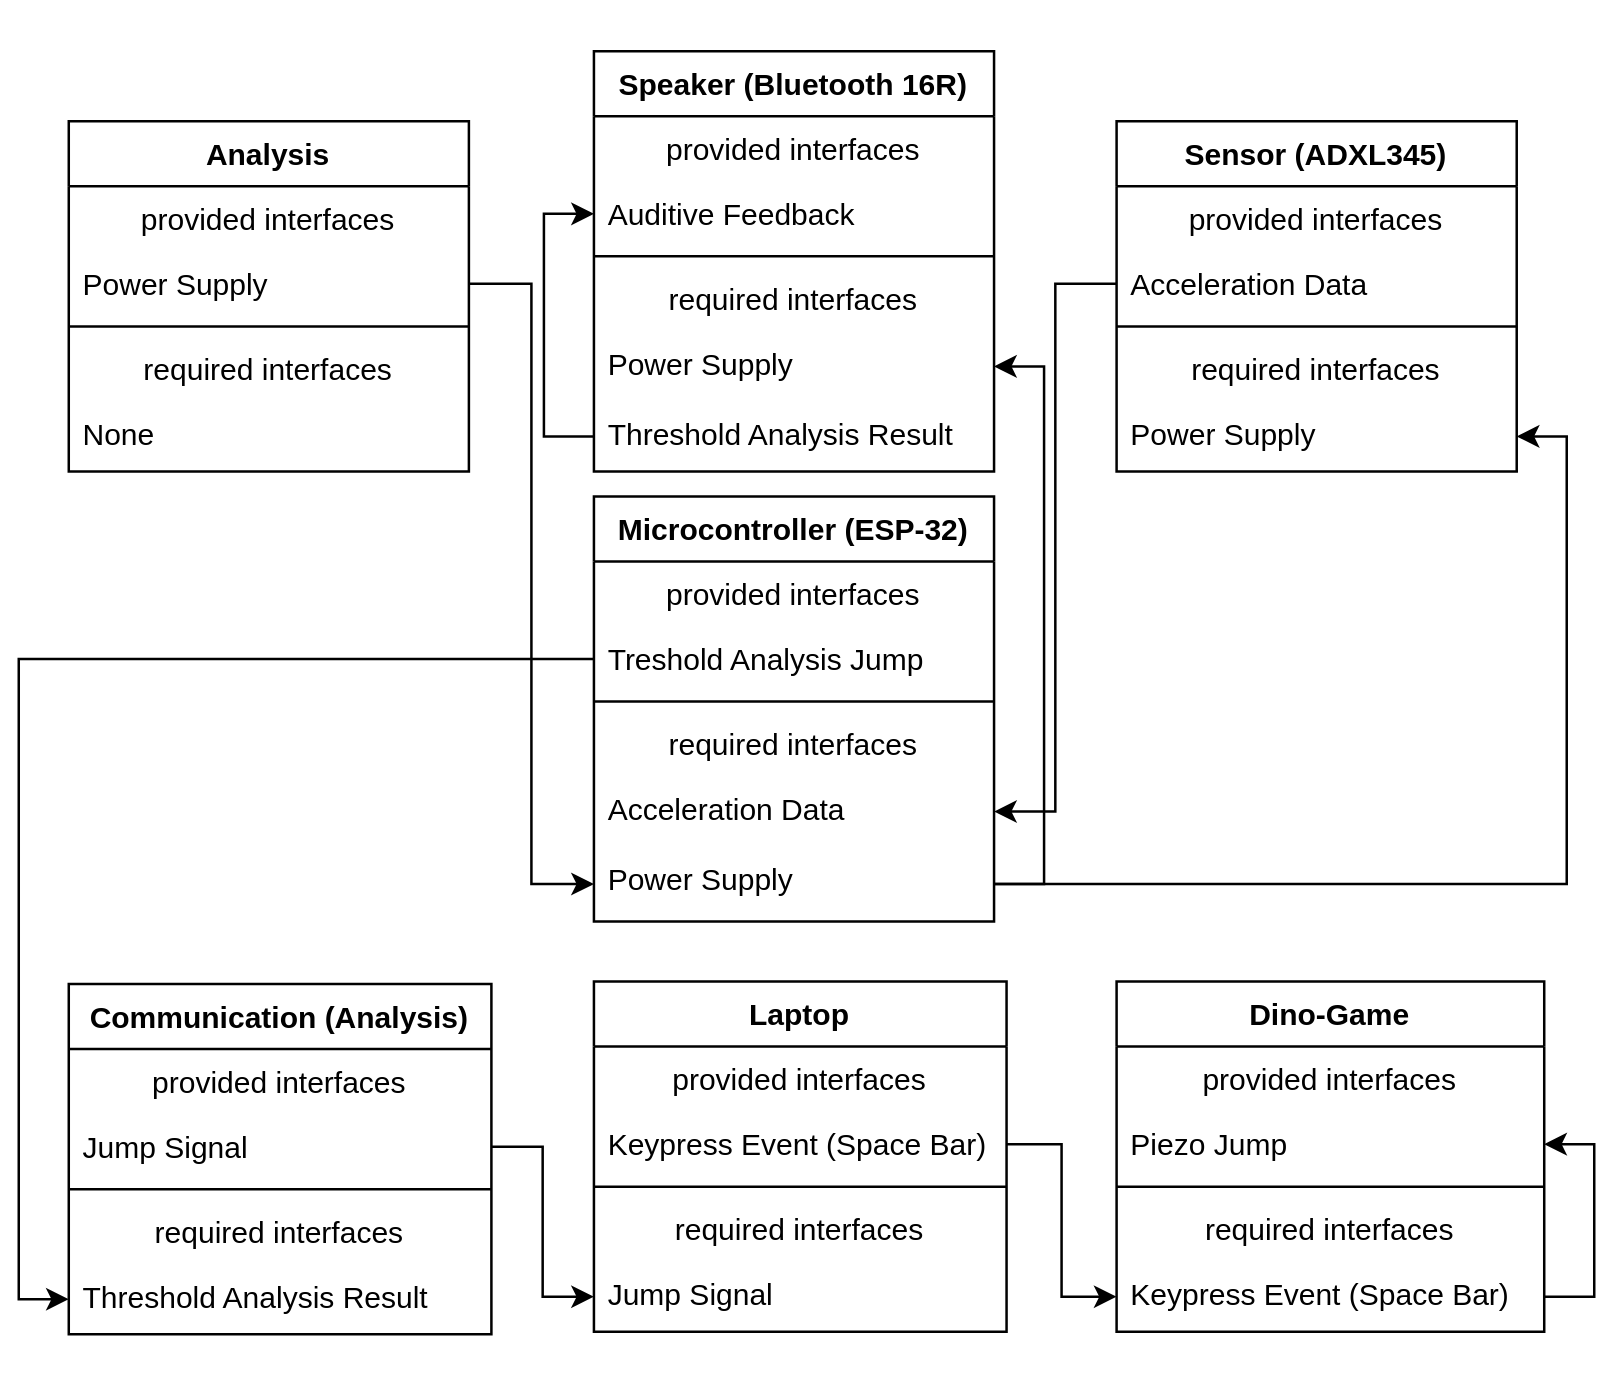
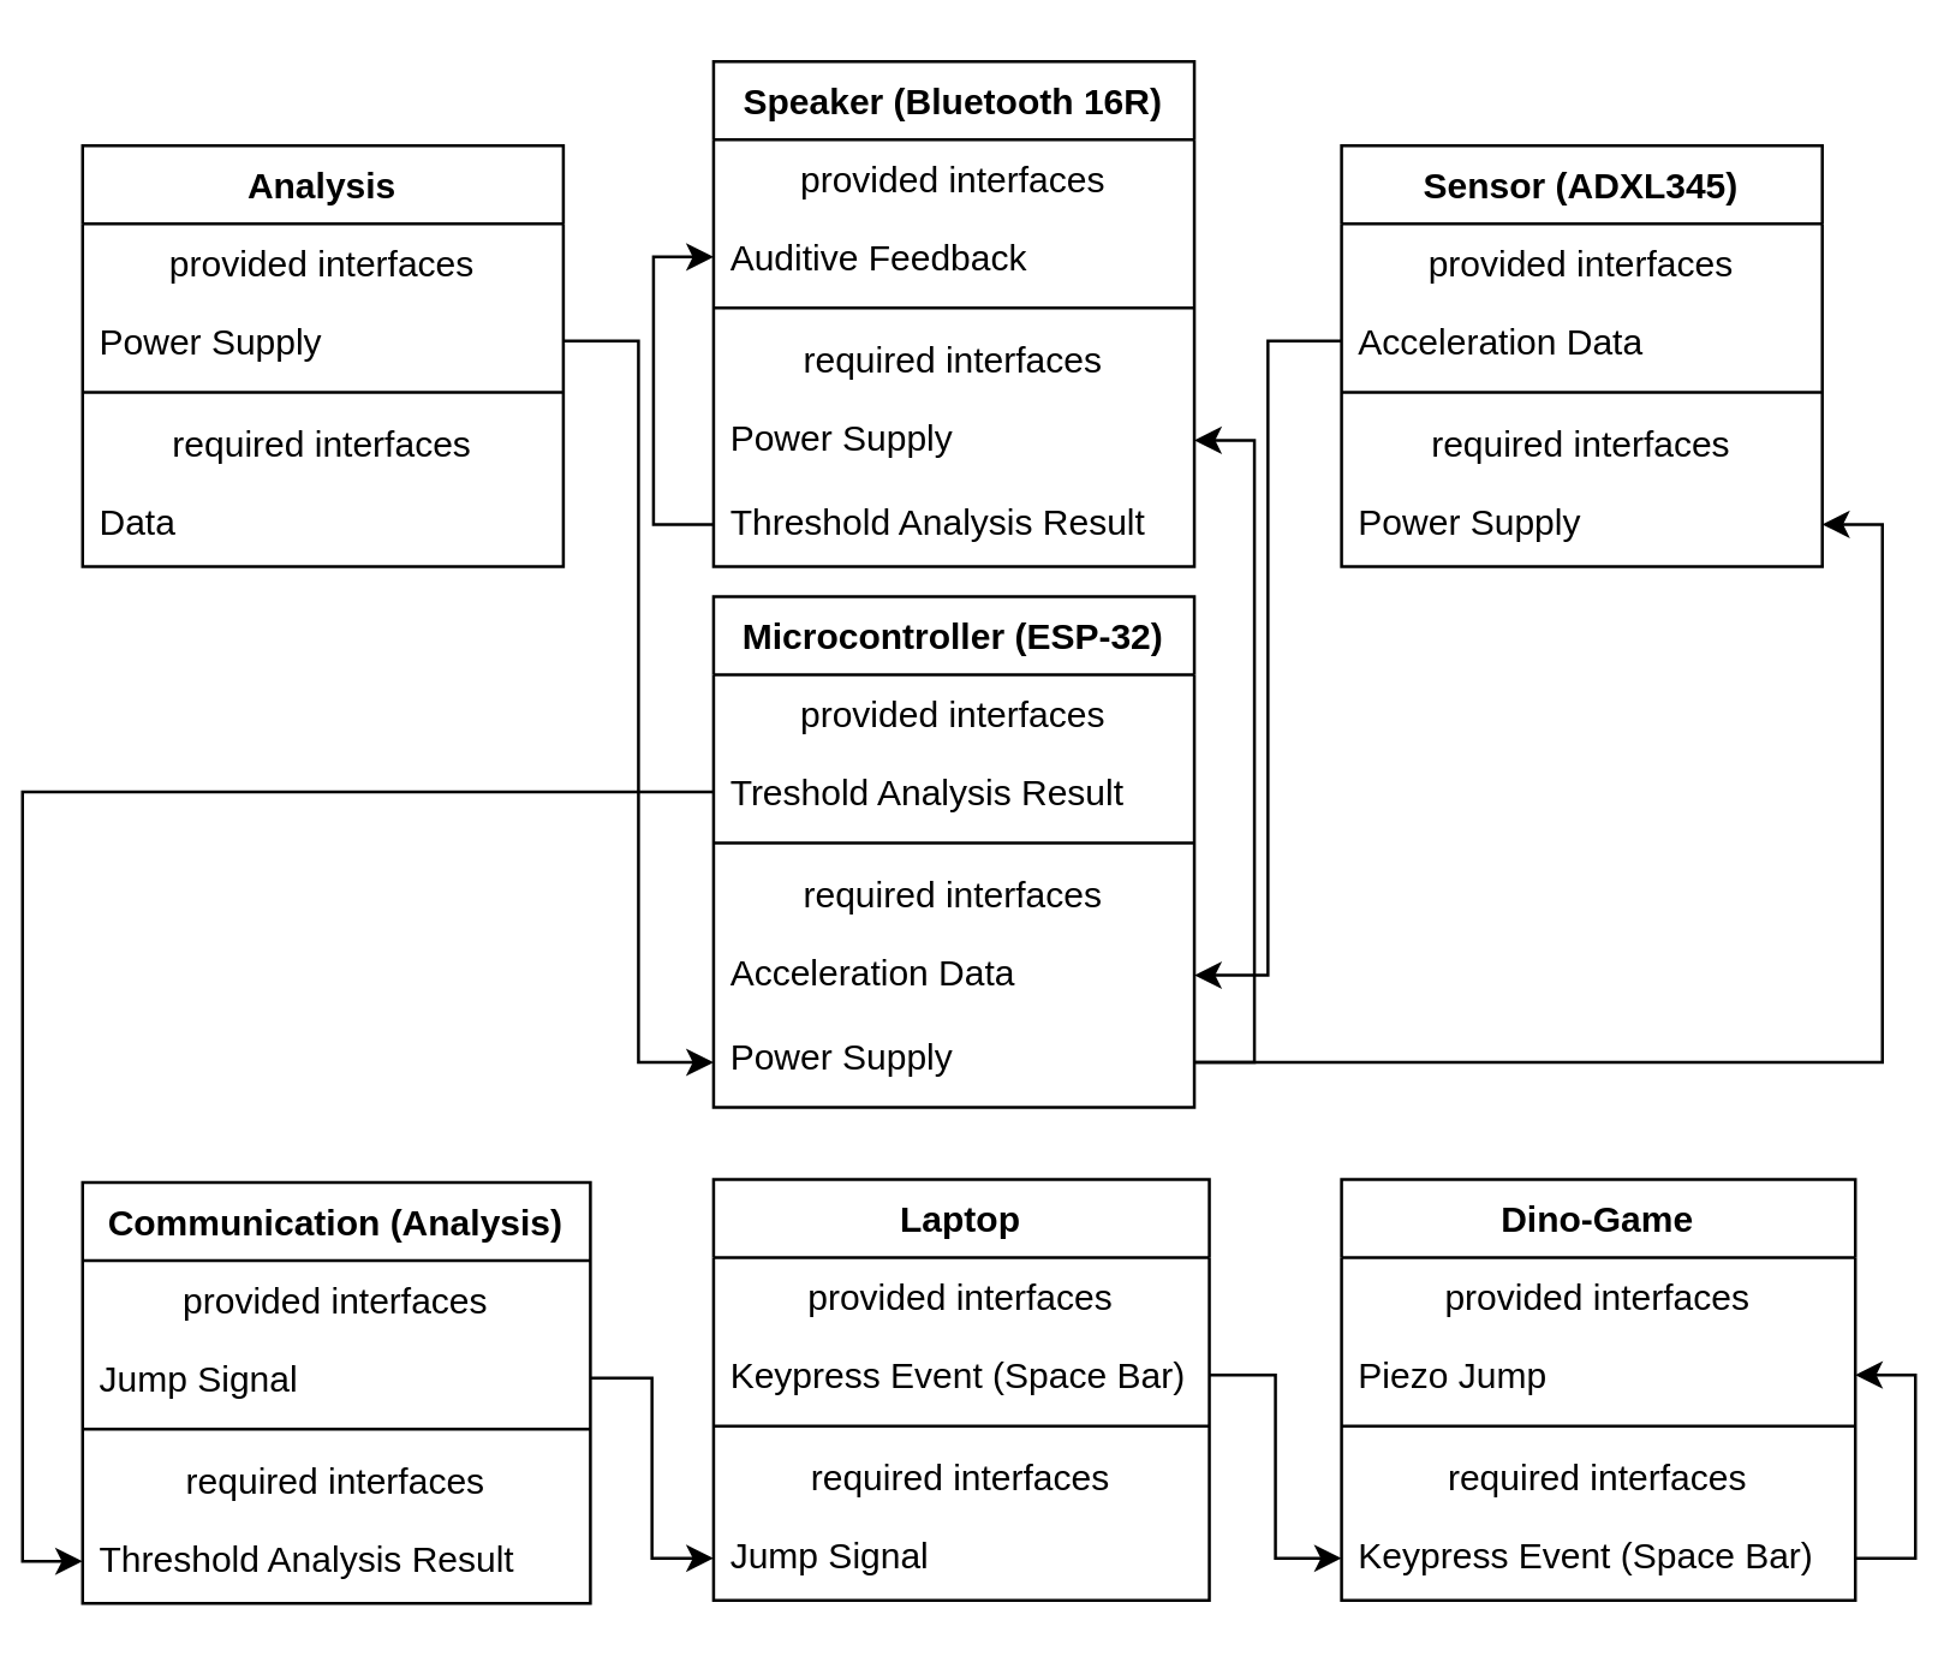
  <mxCell id="0" />
  <mxCell id="1" parent="0" />
  <mxCell id="2" value="Microcontroller (ESP-32)" style="swimlane;fontStyle=1;align=center;verticalAlign=top;childLayout=stackLayout;horizontal=1;startSize=26;horizontalStack=0;resizeParent=1;resizeLast=0;collapsible=1;marginBottom=0;rounded=0;shadow=0;strokeWidth=1;" parent="1" vertex="1"><mxGeometry x="230" y="198" width="160" height="170" as="geometry"><mxRectangle x="300" y="250" width="160" height="26" as="alternateBounds" /></mxGeometry></mxCell>
  <mxCell id="3" value="provided interfaces" style="text;align=center;verticalAlign=top;spacingLeft=4;spacingRight=4;overflow=hidden;rotatable=0;points=[[0,0.5],[1,0.5]];portConstraint=eastwest;" parent="2" vertex="1"><mxGeometry y="26" width="160" height="26" as="geometry" /></mxCell>
- <mxCell id="4" value="Treshold Analysis Jump" style="text;align=left;verticalAlign=top;spacingLeft=4;spacingRight=4;overflow=hidden;rotatable=0;points=[[0,0.5],[1,0.5]];portConstraint=eastwest;rounded=0;shadow=0;html=0;" parent="2" vertex="1"><mxGeometry y="52" width="160" height="26" as="geometry" /></mxCell>
+ <mxCell id="4" value="Treshold Analysis Result" style="text;align=left;verticalAlign=top;spacingLeft=4;spacingRight=4;overflow=hidden;rotatable=0;points=[[0,0.5],[1,0.5]];portConstraint=eastwest;rounded=0;shadow=0;html=0;" parent="2" vertex="1"><mxGeometry y="52" width="160" height="26" as="geometry" /></mxCell>
  <mxCell id="5" value="" style="line;html=1;strokeWidth=1;align=left;verticalAlign=middle;spacingTop=-1;spacingLeft=3;spacingRight=3;rotatable=0;labelPosition=right;points=[];portConstraint=eastwest;" parent="2" vertex="1"><mxGeometry y="78" width="160" height="8" as="geometry" /></mxCell>
  <mxCell id="6" value="required interfaces" style="text;align=center;verticalAlign=top;spacingLeft=4;spacingRight=4;overflow=hidden;rotatable=0;points=[[0,0.5],[1,0.5]];portConstraint=eastwest;" parent="2" vertex="1"><mxGeometry y="86" width="160" height="26" as="geometry" /></mxCell>
  <mxCell id="7" value="Acceleration Data&#10;" style="text;align=left;verticalAlign=top;spacingLeft=4;spacingRight=4;overflow=hidden;rotatable=0;points=[[0,0.5],[1,0.5]];portConstraint=eastwest;" parent="2" vertex="1"><mxGeometry y="112" width="160" height="28" as="geometry" /></mxCell>
  <mxCell id="8" value="Power Supply&#10;" style="text;align=left;verticalAlign=top;spacingLeft=4;spacingRight=4;overflow=hidden;rotatable=0;points=[[0,0.5],[1,0.5]];portConstraint=eastwest;" parent="2" vertex="1"><mxGeometry y="140" width="160" height="30" as="geometry" /></mxCell>
  <mxCell id="9" value="Sensor (ADXL345)" style="swimlane;fontStyle=1;align=center;verticalAlign=top;childLayout=stackLayout;horizontal=1;startSize=26;horizontalStack=0;resizeParent=1;resizeLast=0;collapsible=1;marginBottom=0;rounded=0;shadow=0;strokeWidth=1;" parent="1" vertex="1"><mxGeometry x="439" y="48" width="160" height="140" as="geometry"><mxRectangle x="550" y="140" width="160" height="26" as="alternateBounds" /></mxGeometry></mxCell>
  <mxCell id="10" value="provided interfaces" style="text;align=center;verticalAlign=top;spacingLeft=4;spacingRight=4;overflow=hidden;rotatable=0;points=[[0,0.5],[1,0.5]];portConstraint=eastwest;" parent="9" vertex="1"><mxGeometry y="26" width="160" height="26" as="geometry" /></mxCell>
  <mxCell id="11" value="Acceleration Data" style="text;align=left;verticalAlign=top;spacingLeft=4;spacingRight=4;overflow=hidden;rotatable=0;points=[[0,0.5],[1,0.5]];portConstraint=eastwest;rounded=0;shadow=0;html=0;" parent="9" vertex="1"><mxGeometry y="52" width="160" height="26" as="geometry" /></mxCell>
  <mxCell id="12" value="" style="line;html=1;strokeWidth=1;align=left;verticalAlign=middle;spacingTop=-1;spacingLeft=3;spacingRight=3;rotatable=0;labelPosition=right;points=[];portConstraint=eastwest;" parent="9" vertex="1"><mxGeometry y="78" width="160" height="8" as="geometry" /></mxCell>
  <mxCell id="13" value="required interfaces" style="text;align=center;verticalAlign=top;spacingLeft=4;spacingRight=4;overflow=hidden;rotatable=0;points=[[0,0.5],[1,0.5]];portConstraint=eastwest;" parent="9" vertex="1"><mxGeometry y="86" width="160" height="26" as="geometry" /></mxCell>
  <mxCell id="14" value="Power Supply" style="text;align=left;verticalAlign=top;spacingLeft=4;spacingRight=4;overflow=hidden;rotatable=0;points=[[0,0.5],[1,0.5]];portConstraint=eastwest;" parent="9" vertex="1"><mxGeometry y="112" width="160" height="28" as="geometry" /></mxCell>
  <mxCell id="15" value="Communication (Analysis)" style="swimlane;fontStyle=1;align=center;verticalAlign=top;childLayout=stackLayout;horizontal=1;startSize=26;horizontalStack=0;resizeParent=1;resizeLast=0;collapsible=1;marginBottom=0;rounded=0;shadow=0;strokeWidth=1;" parent="1" vertex="1"><mxGeometry x="20" y="393" width="169" height="140" as="geometry"><mxRectangle x="550" y="140" width="160" height="26" as="alternateBounds" /></mxGeometry></mxCell>
  <mxCell id="16" value="provided interfaces" style="text;align=center;verticalAlign=top;spacingLeft=4;spacingRight=4;overflow=hidden;rotatable=0;points=[[0,0.5],[1,0.5]];portConstraint=eastwest;" parent="15" vertex="1"><mxGeometry y="26" width="169" height="26" as="geometry" /></mxCell>
  <mxCell id="17" value="Jump Signal" style="text;align=left;verticalAlign=top;spacingLeft=4;spacingRight=4;overflow=hidden;rotatable=0;points=[[0,0.5],[1,0.5]];portConstraint=eastwest;rounded=0;shadow=0;html=0;" parent="15" vertex="1"><mxGeometry y="52" width="169" height="26" as="geometry" /></mxCell>
  <mxCell id="18" value="" style="line;html=1;strokeWidth=1;align=left;verticalAlign=middle;spacingTop=-1;spacingLeft=3;spacingRight=3;rotatable=0;labelPosition=right;points=[];portConstraint=eastwest;" parent="15" vertex="1"><mxGeometry y="78" width="169" height="8" as="geometry" /></mxCell>
  <mxCell id="19" value="required interfaces" style="text;align=center;verticalAlign=top;spacingLeft=4;spacingRight=4;overflow=hidden;rotatable=0;points=[[0,0.5],[1,0.5]];portConstraint=eastwest;" parent="15" vertex="1"><mxGeometry y="86" width="169" height="26" as="geometry" /></mxCell>
  <mxCell id="20" value="Threshold Analysis Result" style="text;align=left;verticalAlign=top;spacingLeft=4;spacingRight=4;overflow=hidden;rotatable=0;points=[[0,0.5],[1,0.5]];portConstraint=eastwest;" parent="15" vertex="1"><mxGeometry y="112" width="169" height="28" as="geometry" /></mxCell>
  <mxCell id="21" value="Laptop" style="swimlane;fontStyle=1;align=center;verticalAlign=top;childLayout=stackLayout;horizontal=1;startSize=26;horizontalStack=0;resizeParent=1;resizeLast=0;collapsible=1;marginBottom=0;rounded=0;shadow=0;strokeWidth=1;" parent="1" vertex="1"><mxGeometry x="230" y="392" width="165" height="140" as="geometry"><mxRectangle x="550" y="140" width="160" height="26" as="alternateBounds" /></mxGeometry></mxCell>
  <mxCell id="22" value="provided interfaces" style="text;align=center;verticalAlign=top;spacingLeft=4;spacingRight=4;overflow=hidden;rotatable=0;points=[[0,0.5],[1,0.5]];portConstraint=eastwest;" parent="21" vertex="1"><mxGeometry y="26" width="165" height="26" as="geometry" /></mxCell>
  <mxCell id="23" value="Keypress Event (Space Bar)" style="text;align=left;verticalAlign=top;spacingLeft=4;spacingRight=4;overflow=hidden;rotatable=0;points=[[0,0.5],[1,0.5]];portConstraint=eastwest;rounded=0;shadow=0;html=0;" parent="21" vertex="1"><mxGeometry y="52" width="165" height="26" as="geometry" /></mxCell>
  <mxCell id="24" value="" style="line;html=1;strokeWidth=1;align=left;verticalAlign=middle;spacingTop=-1;spacingLeft=3;spacingRight=3;rotatable=0;labelPosition=right;points=[];portConstraint=eastwest;" parent="21" vertex="1"><mxGeometry y="78" width="165" height="8" as="geometry" /></mxCell>
  <mxCell id="25" value="required interfaces" style="text;align=center;verticalAlign=top;spacingLeft=4;spacingRight=4;overflow=hidden;rotatable=0;points=[[0,0.5],[1,0.5]];portConstraint=eastwest;" parent="21" vertex="1"><mxGeometry y="86" width="165" height="26" as="geometry" /></mxCell>
  <mxCell id="26" value="Jump Signal" style="text;align=left;verticalAlign=top;spacingLeft=4;spacingRight=4;overflow=hidden;rotatable=0;points=[[0,0.5],[1,0.5]];portConstraint=eastwest;" parent="21" vertex="1"><mxGeometry y="112" width="165" height="28" as="geometry" /></mxCell>
  <mxCell id="27" value="Analysis" style="swimlane;fontStyle=1;align=center;verticalAlign=top;childLayout=stackLayout;horizontal=1;startSize=26;horizontalStack=0;resizeParent=1;resizeLast=0;collapsible=1;marginBottom=0;rounded=0;shadow=0;strokeWidth=1;" parent="1" vertex="1"><mxGeometry x="20" y="48" width="160" height="140" as="geometry"><mxRectangle x="550" y="140" width="160" height="26" as="alternateBounds" /></mxGeometry></mxCell>
  <mxCell id="28" value="provided interfaces" style="text;align=center;verticalAlign=top;spacingLeft=4;spacingRight=4;overflow=hidden;rotatable=0;points=[[0,0.5],[1,0.5]];portConstraint=eastwest;" parent="27" vertex="1"><mxGeometry y="26" width="160" height="26" as="geometry" /></mxCell>
  <mxCell id="29" value="Power Supply" style="text;align=left;verticalAlign=top;spacingLeft=4;spacingRight=4;overflow=hidden;rotatable=0;points=[[0,0.5],[1,0.5]];portConstraint=eastwest;rounded=0;shadow=0;html=0;" parent="27" vertex="1"><mxGeometry y="52" width="160" height="26" as="geometry" /></mxCell>
  <mxCell id="30" value="" style="line;html=1;strokeWidth=1;align=left;verticalAlign=middle;spacingTop=-1;spacingLeft=3;spacingRight=3;rotatable=0;labelPosition=right;points=[];portConstraint=eastwest;" parent="27" vertex="1"><mxGeometry y="78" width="160" height="8" as="geometry" /></mxCell>
  <mxCell id="31" value="required interfaces" style="text;align=center;verticalAlign=top;spacingLeft=4;spacingRight=4;overflow=hidden;rotatable=0;points=[[0,0.5],[1,0.5]];portConstraint=eastwest;" parent="27" vertex="1"><mxGeometry y="86" width="160" height="26" as="geometry" /></mxCell>
- <mxCell id="32" value="None" style="text;align=left;verticalAlign=top;spacingLeft=4;spacingRight=4;overflow=hidden;rotatable=0;points=[[0,0.5],[1,0.5]];portConstraint=eastwest;" parent="27" vertex="1"><mxGeometry y="112" width="160" height="28" as="geometry" /></mxCell>
+ <mxCell id="32" value="Data" style="text;align=left;verticalAlign=top;spacingLeft=4;spacingRight=4;overflow=hidden;rotatable=0;points=[[0,0.5],[1,0.5]];portConstraint=eastwest;" parent="27" vertex="1"><mxGeometry y="112" width="160" height="28" as="geometry" /></mxCell>
  <mxCell id="33" style="edgeStyle=orthogonalEdgeStyle;rounded=0;orthogonalLoop=1;jettySize=auto;html=1;exitX=1;exitY=0.5;exitDx=0;exitDy=0;entryX=0;entryY=0.5;entryDx=0;entryDy=0;" parent="1" source="29" target="8" edge="1"><mxGeometry relative="1" as="geometry" /></mxCell>
  <mxCell id="34" style="edgeStyle=orthogonalEdgeStyle;rounded=0;orthogonalLoop=1;jettySize=auto;html=1;exitX=1;exitY=0.5;exitDx=0;exitDy=0;entryX=1;entryY=0.5;entryDx=0;entryDy=0;" parent="1" source="8" target="14" edge="1"><mxGeometry relative="1" as="geometry" /></mxCell>
  <mxCell id="35" style="edgeStyle=orthogonalEdgeStyle;rounded=0;orthogonalLoop=1;jettySize=auto;html=1;exitX=0;exitY=0.5;exitDx=0;exitDy=0;entryX=1;entryY=0.5;entryDx=0;entryDy=0;" parent="1" source="11" target="7" edge="1"><mxGeometry relative="1" as="geometry" /></mxCell>
  <mxCell id="36" style="edgeStyle=orthogonalEdgeStyle;rounded=0;orthogonalLoop=1;jettySize=auto;html=1;exitX=0;exitY=0.5;exitDx=0;exitDy=0;entryX=0;entryY=0.5;entryDx=0;entryDy=0;" parent="1" source="4" target="20" edge="1"><mxGeometry relative="1" as="geometry" /></mxCell>
  <mxCell id="37" value="Dino-Game" style="swimlane;fontStyle=1;align=center;verticalAlign=top;childLayout=stackLayout;horizontal=1;startSize=26;horizontalStack=0;resizeParent=1;resizeLast=0;collapsible=1;marginBottom=0;rounded=0;shadow=0;strokeWidth=1;" parent="1" vertex="1"><mxGeometry x="439" y="392" width="171" height="140" as="geometry"><mxRectangle x="550" y="140" width="160" height="26" as="alternateBounds" /></mxGeometry></mxCell>
  <mxCell id="38" value="provided interfaces" style="text;align=center;verticalAlign=top;spacingLeft=4;spacingRight=4;overflow=hidden;rotatable=0;points=[[0,0.5],[1,0.5]];portConstraint=eastwest;" parent="37" vertex="1"><mxGeometry y="26" width="171" height="26" as="geometry" /></mxCell>
  <mxCell id="39" value="Piezo Jump" style="text;align=left;verticalAlign=top;spacingLeft=4;spacingRight=4;overflow=hidden;rotatable=0;points=[[0,0.5],[1,0.5]];portConstraint=eastwest;rounded=0;shadow=0;html=0;" parent="37" vertex="1"><mxGeometry y="52" width="171" height="26" as="geometry" /></mxCell>
  <mxCell id="40" value="" style="line;html=1;strokeWidth=1;align=left;verticalAlign=middle;spacingTop=-1;spacingLeft=3;spacingRight=3;rotatable=0;labelPosition=right;points=[];portConstraint=eastwest;" parent="37" vertex="1"><mxGeometry y="78" width="171" height="8" as="geometry" /></mxCell>
  <mxCell id="41" value="required interfaces" style="text;align=center;verticalAlign=top;spacingLeft=4;spacingRight=4;overflow=hidden;rotatable=0;points=[[0,0.5],[1,0.5]];portConstraint=eastwest;" parent="37" vertex="1"><mxGeometry y="86" width="171" height="26" as="geometry" /></mxCell>
  <mxCell id="42" style="edgeStyle=orthogonalEdgeStyle;rounded=0;orthogonalLoop=1;jettySize=auto;html=1;exitX=1;exitY=0.5;exitDx=0;exitDy=0;entryX=1;entryY=0.5;entryDx=0;entryDy=0;" parent="37" source="43" target="39" edge="1"><mxGeometry relative="1" as="geometry" /></mxCell>
  <mxCell id="43" value="Keypress Event (Space Bar)" style="text;align=left;verticalAlign=top;spacingLeft=4;spacingRight=4;overflow=hidden;rotatable=0;points=[[0,0.5],[1,0.5]];portConstraint=eastwest;" parent="37" vertex="1"><mxGeometry y="112" width="171" height="28" as="geometry" /></mxCell>
  <mxCell id="44" style="edgeStyle=orthogonalEdgeStyle;rounded=0;orthogonalLoop=1;jettySize=auto;html=1;exitX=1;exitY=0.5;exitDx=0;exitDy=0;entryX=0;entryY=0.5;entryDx=0;entryDy=0;" parent="1" source="23" target="43" edge="1"><mxGeometry relative="1" as="geometry" /></mxCell>
  <mxCell id="45" value="Speaker (Bluetooth 16R)" style="swimlane;fontStyle=1;align=center;verticalAlign=top;childLayout=stackLayout;horizontal=1;startSize=26;horizontalStack=0;resizeParent=1;resizeLast=0;collapsible=1;marginBottom=0;rounded=0;shadow=0;strokeWidth=1;" parent="1" vertex="1"><mxGeometry x="230" y="20" width="160" height="168" as="geometry"><mxRectangle x="550" y="140" width="160" height="26" as="alternateBounds" /></mxGeometry></mxCell>
  <mxCell id="46" value="provided interfaces" style="text;align=center;verticalAlign=top;spacingLeft=4;spacingRight=4;overflow=hidden;rotatable=0;points=[[0,0.5],[1,0.5]];portConstraint=eastwest;" parent="45" vertex="1"><mxGeometry y="26" width="160" height="26" as="geometry" /></mxCell>
  <mxCell id="47" value="Auditive Feedback" style="text;align=left;verticalAlign=top;spacingLeft=4;spacingRight=4;overflow=hidden;rotatable=0;points=[[0,0.5],[1,0.5]];portConstraint=eastwest;rounded=0;shadow=0;html=0;" parent="45" vertex="1"><mxGeometry y="52" width="160" height="26" as="geometry" /></mxCell>
  <mxCell id="48" value="" style="line;html=1;strokeWidth=1;align=left;verticalAlign=middle;spacingTop=-1;spacingLeft=3;spacingRight=3;rotatable=0;labelPosition=right;points=[];portConstraint=eastwest;" parent="45" vertex="1"><mxGeometry y="78" width="160" height="8" as="geometry" /></mxCell>
  <mxCell id="49" value="required interfaces" style="text;align=center;verticalAlign=top;spacingLeft=4;spacingRight=4;overflow=hidden;rotatable=0;points=[[0,0.5],[1,0.5]];portConstraint=eastwest;" parent="45" vertex="1"><mxGeometry y="86" width="160" height="26" as="geometry" /></mxCell>
  <mxCell id="50" value="Power Supply" style="text;align=left;verticalAlign=top;spacingLeft=4;spacingRight=4;overflow=hidden;rotatable=0;points=[[0,0.5],[1,0.5]];portConstraint=eastwest;" parent="45" vertex="1"><mxGeometry y="112" width="160" height="28" as="geometry" /></mxCell>
  <mxCell id="51" style="edgeStyle=orthogonalEdgeStyle;rounded=0;orthogonalLoop=1;jettySize=auto;html=1;exitX=0;exitY=0.5;exitDx=0;exitDy=0;entryX=0;entryY=0.5;entryDx=0;entryDy=0;" parent="45" source="52" target="47" edge="1"><mxGeometry relative="1" as="geometry" /></mxCell>
  <mxCell id="52" value="Threshold Analysis Result" style="text;align=left;verticalAlign=top;spacingLeft=4;spacingRight=4;overflow=hidden;rotatable=0;points=[[0,0.5],[1,0.5]];portConstraint=eastwest;" parent="45" vertex="1"><mxGeometry y="140" width="160" height="28" as="geometry" /></mxCell>
  <mxCell id="53" style="edgeStyle=orthogonalEdgeStyle;rounded=0;orthogonalLoop=1;jettySize=auto;html=1;exitX=1;exitY=0.5;exitDx=0;exitDy=0;entryX=1;entryY=0.5;entryDx=0;entryDy=0;" parent="1" source="8" target="50" edge="1"><mxGeometry relative="1" as="geometry" /></mxCell>
  <mxCell id="54" style="edgeStyle=orthogonalEdgeStyle;rounded=0;orthogonalLoop=1;jettySize=auto;html=1;exitX=1;exitY=0.5;exitDx=0;exitDy=0;entryX=0;entryY=0.5;entryDx=0;entryDy=0;" edge="1" parent="1" source="17" target="26"><mxGeometry relative="1" as="geometry" /></mxCell>
